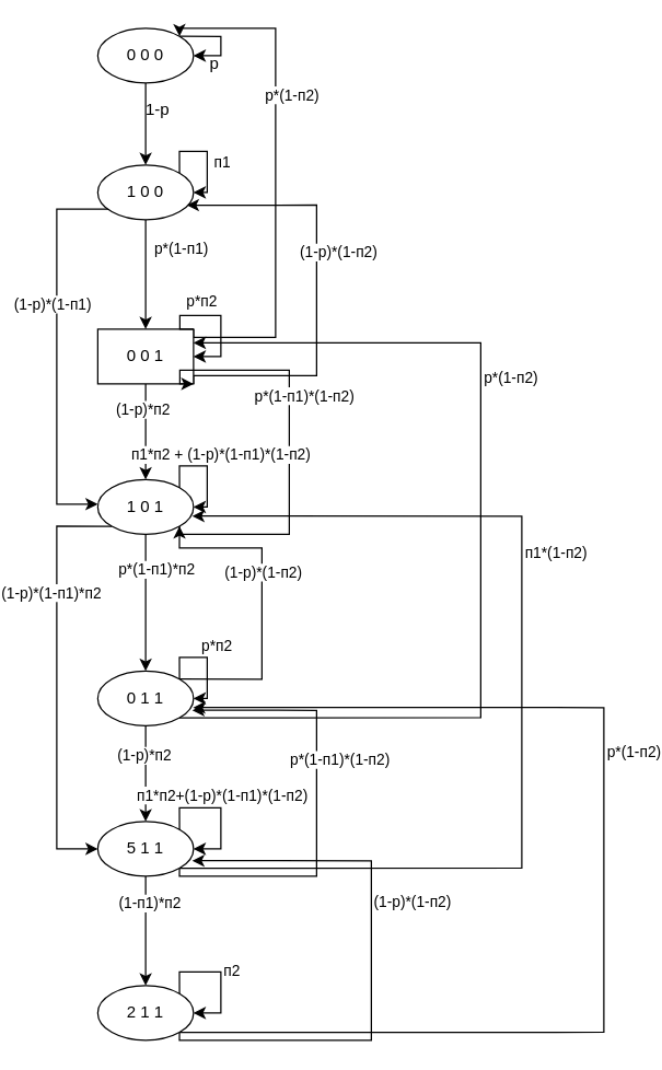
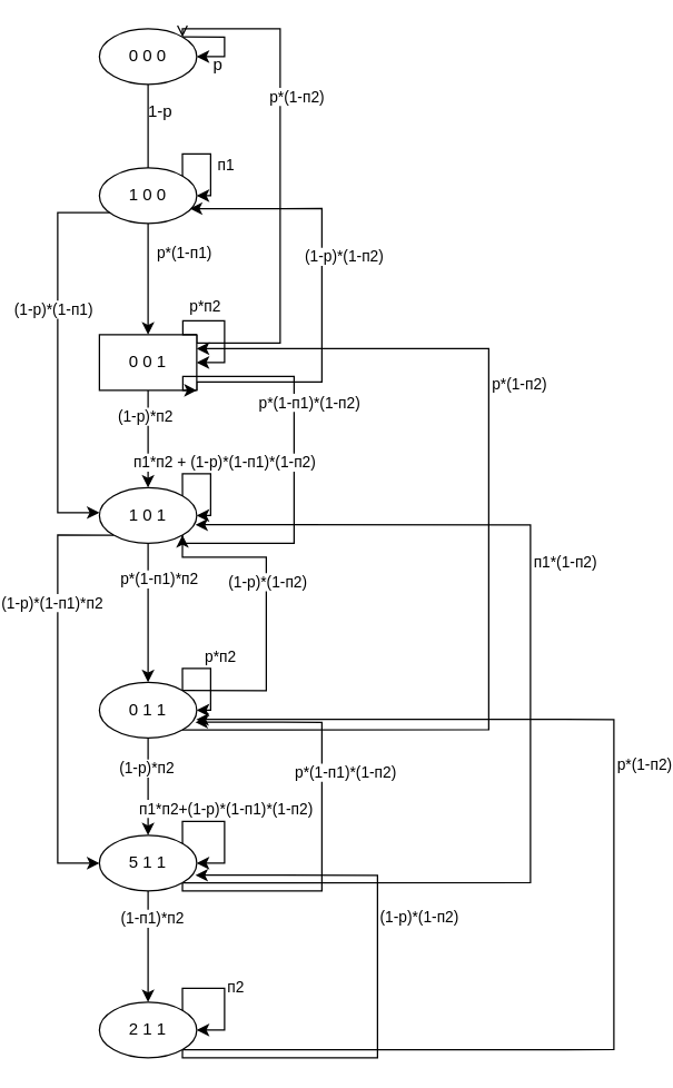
  <mxCell id="0" />
  <mxCell id="1" parent="0" />
- <mxCell id="2" style="edgeStyle=orthogonalEdgeStyle;rounded=0;orthogonalLoop=1;jettySize=auto;html=1;exitX=0.5;exitY=1;exitDx=0;exitDy=0;entryX=0.5;entryY=0;entryDx=0;entryDy=0;" parent="1" source="3" target="29" edge="1"><mxGeometry relative="1" as="geometry" /></mxCell>
+ <mxCell id="2" style="edgeStyle=orthogonalEdgeStyle;rounded=0;orthogonalLoop=1;jettySize=auto;html=1;exitX=0.5;exitY=1;exitDx=0;exitDy=0;entryX=0.5;entryY=0;entryDx=0;entryDy=0;endArrow=none;" parent="1" source="3" target="29" edge="1"><mxGeometry relative="1" as="geometry" /></mxCell>
  <mxCell id="3" value="0 0 0" style="ellipse;whiteSpace=wrap;html=1;" parent="1" vertex="1"><mxGeometry x="50" y="20" width="70" height="40" as="geometry" /></mxCell>
- <mxCell id="4" style="edgeStyle=orthogonalEdgeStyle;rounded=0;orthogonalLoop=1;jettySize=auto;html=1;exitX=1;exitY=0;exitDx=0;exitDy=0;entryX=1;entryY=0;entryDx=0;entryDy=0;" parent="1" source="10" target="3" edge="1"><mxGeometry relative="1" as="geometry"><Array as="points"><mxPoint x="180" y="246" /><mxPoint x="180" y="20" /><mxPoint x="110" y="20" /></Array></mxGeometry></mxCell>
+ <mxCell id="4" style="edgeStyle=orthogonalEdgeStyle;rounded=0;orthogonalLoop=1;jettySize=auto;html=1;exitX=1;exitY=0;exitDx=0;exitDy=0;entryX=1;entryY=0;entryDx=0;entryDy=0;endArrow=open;" parent="1" source="10" target="3" edge="1"><mxGeometry relative="1" as="geometry"><Array as="points"><mxPoint x="180" y="246" /><mxPoint x="180" y="20" /><mxPoint x="110" y="20" /></Array></mxGeometry></mxCell>
  <mxCell id="5" value="p*(1-п2)" style="edgeLabel;html=1;align=center;verticalAlign=middle;resizable=0;points=[];" parent="4" vertex="1" connectable="0"><mxGeometry x="0.115" y="1" relative="1" as="geometry"><mxPoint x="12" y="-39" as="offset" /></mxGeometry></mxCell>
  <mxCell id="6" style="edgeStyle=orthogonalEdgeStyle;rounded=0;orthogonalLoop=1;jettySize=auto;html=1;exitX=0.5;exitY=1;exitDx=0;exitDy=0;entryX=0.5;entryY=0;entryDx=0;entryDy=0;" parent="1" source="10" target="24" edge="1"><mxGeometry relative="1" as="geometry"><Array as="points"><mxPoint x="85" y="320" /><mxPoint x="85" y="320" /></Array></mxGeometry></mxCell>
  <mxCell id="7" value="(1-p)*п2" style="edgeLabel;html=1;align=center;verticalAlign=middle;resizable=0;points=[];" parent="6" vertex="1" connectable="0"><mxGeometry x="-0.29" relative="1" as="geometry"><mxPoint x="-3" y="-7" as="offset" /></mxGeometry></mxCell>
  <mxCell id="8" style="edgeStyle=orthogonalEdgeStyle;rounded=0;orthogonalLoop=1;jettySize=auto;html=1;exitX=1;exitY=1;exitDx=0;exitDy=0;entryX=0.929;entryY=0.733;entryDx=0;entryDy=0;entryPerimeter=0;" parent="1" source="10" target="29" edge="1"><mxGeometry relative="1" as="geometry"><Array as="points"><mxPoint x="210" y="274" /><mxPoint x="210" y="149" /></Array></mxGeometry></mxCell>
  <mxCell id="9" value="(1-p)*(1-п2)" style="edgeLabel;html=1;align=center;verticalAlign=middle;resizable=0;points=[];" parent="8" vertex="1" connectable="0"><mxGeometry x="-0.102" relative="1" as="geometry"><mxPoint x="15" y="-45" as="offset" /></mxGeometry></mxCell>
  <mxCell id="10" value="0 0 1" style="whiteSpace=wrap;html=1;rounded=0;" parent="1" vertex="1"><mxGeometry x="50" y="240" width="70" height="40" as="geometry" /></mxCell>
  <mxCell id="11" style="edgeStyle=orthogonalEdgeStyle;rounded=0;orthogonalLoop=1;jettySize=auto;html=1;exitX=1;exitY=1;exitDx=0;exitDy=0;entryX=1;entryY=0.25;entryDx=0;entryDy=0;entryPerimeter=0;" parent="1" source="17" target="10" edge="1"><mxGeometry relative="1" as="geometry"><Array as="points"><mxPoint x="330" y="524" /><mxPoint x="330" y="250" /></Array></mxGeometry></mxCell>
  <mxCell id="12" value="p*(1-п2)" style="edgeLabel;html=1;align=center;verticalAlign=middle;resizable=0;points=[];" parent="11" vertex="1" connectable="0"><mxGeometry x="0.061" relative="1" as="geometry"><mxPoint x="21" y="-95" as="offset" /></mxGeometry></mxCell>
  <mxCell id="13" style="edgeStyle=orthogonalEdgeStyle;rounded=0;orthogonalLoop=1;jettySize=auto;html=1;exitX=0.5;exitY=1;exitDx=0;exitDy=0;entryX=0.5;entryY=0;entryDx=0;entryDy=0;" parent="1" source="17" target="36" edge="1"><mxGeometry relative="1" as="geometry"><Array as="points"><mxPoint x="85" y="550" /><mxPoint x="85" y="550" /></Array></mxGeometry></mxCell>
  <mxCell id="14" value="(1-p)*п2" style="edgeLabel;html=1;align=center;verticalAlign=middle;resizable=0;points=[];" parent="13" vertex="1" connectable="0"><mxGeometry x="-0.267" y="-1" relative="1" as="geometry"><mxPoint x="-1" y="-5" as="offset" /></mxGeometry></mxCell>
  <mxCell id="15" style="edgeStyle=orthogonalEdgeStyle;rounded=0;orthogonalLoop=1;jettySize=auto;html=1;exitX=1;exitY=0;exitDx=0;exitDy=0;entryX=1;entryY=1;entryDx=0;entryDy=0;" parent="1" source="17" target="24" edge="1"><mxGeometry relative="1" as="geometry"><Array as="points"><mxPoint x="170" y="496" /><mxPoint x="170" y="400" /><mxPoint x="110" y="400" /></Array></mxGeometry></mxCell>
  <mxCell id="16" value="(1-p)*(1-п2)" style="edgeLabel;html=1;align=center;verticalAlign=middle;resizable=0;points=[];" parent="15" vertex="1" connectable="0"><mxGeometry x="0.195" relative="1" as="geometry"><mxPoint as="offset" /></mxGeometry></mxCell>
  <mxCell id="17" value="0 1 1" style="ellipse;whiteSpace=wrap;html=1;" parent="1" vertex="1"><mxGeometry x="50" y="490" width="70" height="40" as="geometry" /></mxCell>
  <mxCell id="18" style="edgeStyle=orthogonalEdgeStyle;rounded=0;orthogonalLoop=1;jettySize=auto;html=1;exitX=0.5;exitY=1;exitDx=0;exitDy=0;entryX=0.5;entryY=0;entryDx=0;entryDy=0;" parent="1" source="24" target="17" edge="1"><mxGeometry relative="1" as="geometry"><Array as="points"><mxPoint x="85" y="430" /><mxPoint x="85" y="430" /></Array></mxGeometry></mxCell>
  <mxCell id="19" value="p*(1-п1)*п2" style="edgeLabel;html=1;align=center;verticalAlign=middle;resizable=0;points=[];" parent="18" vertex="1" connectable="0"><mxGeometry x="0.233" relative="1" as="geometry"><mxPoint x="7" y="-37" as="offset" /></mxGeometry></mxCell>
  <mxCell id="20" style="edgeStyle=orthogonalEdgeStyle;rounded=0;orthogonalLoop=1;jettySize=auto;html=1;exitX=1;exitY=1;exitDx=0;exitDy=0;entryX=1;entryY=1;entryDx=0;entryDy=0;" parent="1" source="24" target="10" edge="1"><mxGeometry relative="1" as="geometry"><Array as="points"><mxPoint x="110" y="390" /><mxPoint x="190" y="390" /><mxPoint x="190" y="270" /><mxPoint x="110" y="270" /></Array></mxGeometry></mxCell>
  <mxCell id="21" value="p*(1-п1)*(1-п2)" style="edgeLabel;html=1;align=center;verticalAlign=middle;resizable=0;points=[];" parent="20" vertex="1" connectable="0"><mxGeometry x="0.162" relative="1" as="geometry"><mxPoint x="10" y="-10" as="offset" /></mxGeometry></mxCell>
  <mxCell id="22" style="edgeStyle=orthogonalEdgeStyle;rounded=0;orthogonalLoop=1;jettySize=auto;html=1;exitX=0;exitY=1;exitDx=0;exitDy=0;entryX=0;entryY=0.5;entryDx=0;entryDy=0;" parent="1" source="24" target="36" edge="1"><mxGeometry relative="1" as="geometry"><Array as="points"><mxPoint x="20" y="384" /><mxPoint x="20" y="620" /></Array></mxGeometry></mxCell>
  <mxCell id="23" value="(1-p)*(1-п1)*п2" style="edgeLabel;html=1;align=center;verticalAlign=middle;resizable=0;points=[];" parent="22" vertex="1" connectable="0"><mxGeometry x="-0.226" relative="1" as="geometry"><mxPoint x="-5" y="-29" as="offset" /></mxGeometry></mxCell>
  <mxCell id="24" value="1 0 1" style="ellipse;whiteSpace=wrap;html=1;" parent="1" vertex="1"><mxGeometry x="50" y="350" width="70" height="40" as="geometry" /></mxCell>
  <mxCell id="25" style="edgeStyle=orthogonalEdgeStyle;rounded=0;orthogonalLoop=1;jettySize=auto;html=1;exitX=0.5;exitY=1;exitDx=0;exitDy=0;entryX=0.5;entryY=0;entryDx=0;entryDy=0;" parent="1" source="29" target="10" edge="1"><mxGeometry relative="1" as="geometry" /></mxCell>
  <mxCell id="26" value="p*(1-п1)" style="edgeLabel;html=1;align=center;verticalAlign=middle;resizable=0;points=[];" parent="25" vertex="1" connectable="0"><mxGeometry x="-0.317" y="2" relative="1" as="geometry"><mxPoint x="23" y="-7" as="offset" /></mxGeometry></mxCell>
  <mxCell id="27" style="edgeStyle=orthogonalEdgeStyle;rounded=0;orthogonalLoop=1;jettySize=auto;html=1;exitX=0;exitY=1;exitDx=0;exitDy=0;entryX=0;entryY=0.5;entryDx=0;entryDy=0;" parent="1" edge="1"><mxGeometry relative="1" as="geometry"><mxPoint x="60.251" y="152.102" as="sourcePoint" /><mxPoint x="50" y="367.96" as="targetPoint" /><Array as="points"><mxPoint x="20" y="151.96" /><mxPoint x="20" y="367.96" /></Array></mxGeometry></mxCell>
  <mxCell id="28" value="(1-p)*(1-п1)" style="edgeLabel;html=1;align=center;verticalAlign=middle;resizable=0;points=[];" parent="27" vertex="1" connectable="0"><mxGeometry x="-0.234" y="-4" relative="1" as="geometry"><mxPoint as="offset" /></mxGeometry></mxCell>
  <mxCell id="29" value="1 0 0" style="ellipse;whiteSpace=wrap;html=1;" parent="1" vertex="1"><mxGeometry x="50" y="120" width="70" height="40" as="geometry" /></mxCell>
  <mxCell id="30" style="edgeStyle=orthogonalEdgeStyle;rounded=0;orthogonalLoop=1;jettySize=auto;html=1;exitX=1;exitY=1;exitDx=0;exitDy=0;entryX=0.986;entryY=0.667;entryDx=0;entryDy=0;entryPerimeter=0;" parent="1" source="36" target="24" edge="1"><mxGeometry relative="1" as="geometry"><Array as="points"><mxPoint x="360" y="634" /><mxPoint x="360" y="377" /></Array></mxGeometry></mxCell>
  <mxCell id="31" value="п1*(1-п2)" style="edgeLabel;html=1;align=center;verticalAlign=middle;resizable=0;points=[];" parent="30" vertex="1" connectable="0"><mxGeometry x="0.185" y="-1" relative="1" as="geometry"><mxPoint x="23" y="-37" as="offset" /></mxGeometry></mxCell>
  <mxCell id="32" style="edgeStyle=orthogonalEdgeStyle;rounded=0;orthogonalLoop=1;jettySize=auto;html=1;exitX=0.5;exitY=1;exitDx=0;exitDy=0;entryX=0.5;entryY=0;entryDx=0;entryDy=0;" parent="1" source="36" target="41" edge="1"><mxGeometry relative="1" as="geometry" /></mxCell>
  <mxCell id="33" value="(1-п1)*п2" style="edgeLabel;html=1;align=center;verticalAlign=middle;resizable=0;points=[];" parent="32" vertex="1" connectable="0"><mxGeometry x="-0.296" y="-1" relative="1" as="geometry"><mxPoint x="3" y="-9" as="offset" /></mxGeometry></mxCell>
  <mxCell id="34" style="edgeStyle=orthogonalEdgeStyle;rounded=0;orthogonalLoop=1;jettySize=auto;html=1;exitX=1;exitY=1;exitDx=0;exitDy=0;entryX=0.986;entryY=0.717;entryDx=0;entryDy=0;entryPerimeter=0;" parent="1" source="36" target="17" edge="1"><mxGeometry relative="1" as="geometry"><Array as="points"><mxPoint x="110" y="640" /><mxPoint x="210" y="640" /><mxPoint x="210" y="519" /></Array></mxGeometry></mxCell>
  <mxCell id="35" value="p*(1-п1)*(1-п2)" style="edgeLabel;html=1;align=center;verticalAlign=middle;resizable=0;points=[];" parent="34" vertex="1" connectable="0"><mxGeometry x="0.186" y="1" relative="1" as="geometry"><mxPoint x="17" y="-3" as="offset" /></mxGeometry></mxCell>
  <mxCell id="36" value="5 1 1" style="ellipse;whiteSpace=wrap;html=1;" parent="1" vertex="1"><mxGeometry x="50" y="600" width="70" height="40" as="geometry" /></mxCell>
  <mxCell id="37" style="edgeStyle=orthogonalEdgeStyle;rounded=0;orthogonalLoop=1;jettySize=auto;html=1;exitX=1;exitY=1;exitDx=0;exitDy=0;entryX=0.995;entryY=0.667;entryDx=0;entryDy=0;entryPerimeter=0;" parent="1" source="41" target="17" edge="1"><mxGeometry relative="1" as="geometry"><Array as="points"><mxPoint x="420" y="754" /><mxPoint x="420" y="517" /></Array></mxGeometry></mxCell>
  <mxCell id="38" value="p*(1-п2)" style="edgeLabel;html=1;align=center;verticalAlign=middle;resizable=0;points=[];" parent="37" vertex="1" connectable="0"><mxGeometry x="0.158" y="1" relative="1" as="geometry"><mxPoint x="22" y="-25" as="offset" /></mxGeometry></mxCell>
  <mxCell id="39" style="edgeStyle=orthogonalEdgeStyle;rounded=0;orthogonalLoop=1;jettySize=auto;html=1;exitX=1;exitY=1;exitDx=0;exitDy=0;entryX=0.986;entryY=0.717;entryDx=0;entryDy=0;entryPerimeter=0;" parent="1" source="41" target="36" edge="1"><mxGeometry relative="1" as="geometry"><Array as="points"><mxPoint x="110" y="760" /><mxPoint x="250" y="760" /><mxPoint x="250" y="629" /></Array></mxGeometry></mxCell>
  <mxCell id="40" value="(1-p)*(1-п2)" style="edgeLabel;html=1;align=center;verticalAlign=middle;resizable=0;points=[];" parent="39" vertex="1" connectable="0"><mxGeometry x="0.178" relative="1" as="geometry"><mxPoint x="29" y="-7" as="offset" /></mxGeometry></mxCell>
  <mxCell id="41" value="2 1 1" style="ellipse;whiteSpace=wrap;html=1;" parent="1" vertex="1"><mxGeometry x="50" y="720" width="70" height="40" as="geometry" /></mxCell>
  <mxCell id="42" style="edgeStyle=orthogonalEdgeStyle;rounded=0;orthogonalLoop=1;jettySize=auto;html=1;exitX=1;exitY=0;exitDx=0;exitDy=0;entryX=1;entryY=0.5;entryDx=0;entryDy=0;" parent="1" source="3" target="3" edge="1"><mxGeometry relative="1" as="geometry"><Array as="points"><mxPoint x="140" y="26" /><mxPoint x="140" y="40" /></Array></mxGeometry></mxCell>
  <mxCell id="43" value="p" style="text;html=1;align=center;verticalAlign=middle;resizable=0;points=[];autosize=1;strokeColor=none;fillColor=none;" parent="1" vertex="1"><mxGeometry x="120" y="31" width="30" height="30" as="geometry" /></mxCell>
  <mxCell id="44" value="1-p" style="text;html=1;strokeColor=none;fillColor=none;align=center;verticalAlign=middle;whiteSpace=wrap;rounded=0;" parent="1" vertex="1"><mxGeometry x="71" y="70" width="46" height="20" as="geometry" /></mxCell>
  <mxCell id="45" style="edgeStyle=orthogonalEdgeStyle;rounded=0;orthogonalLoop=1;jettySize=auto;html=1;exitX=1;exitY=0;exitDx=0;exitDy=0;entryX=1;entryY=0.5;entryDx=0;entryDy=0;" parent="1" source="29" target="29" edge="1"><mxGeometry relative="1" as="geometry"><Array as="points"><mxPoint x="110" y="110" /><mxPoint x="130" y="110" /><mxPoint x="130" y="140" /></Array></mxGeometry></mxCell>
  <mxCell id="46" value="п1" style="edgeLabel;html=1;align=center;verticalAlign=middle;resizable=0;points=[];" parent="45" vertex="1" connectable="0"><mxGeometry x="0.099" y="-3" relative="1" as="geometry"><mxPoint x="13" y="2" as="offset" /></mxGeometry></mxCell>
  <mxCell id="47" style="edgeStyle=orthogonalEdgeStyle;rounded=0;orthogonalLoop=1;jettySize=auto;html=1;exitX=1;exitY=0;exitDx=0;exitDy=0;entryX=1;entryY=0.5;entryDx=0;entryDy=0;" parent="1" source="10" target="10" edge="1"><mxGeometry relative="1" as="geometry"><Array as="points"><mxPoint x="110" y="230" /><mxPoint x="140" y="230" /><mxPoint x="140" y="260" /></Array></mxGeometry></mxCell>
  <mxCell id="48" value="p*п2" style="edgeLabel;html=1;align=center;verticalAlign=middle;resizable=0;points=[];" parent="47" vertex="1" connectable="0"><mxGeometry x="0.044" relative="1" as="geometry"><mxPoint x="-15" y="-13" as="offset" /></mxGeometry></mxCell>
  <mxCell id="49" style="edgeStyle=orthogonalEdgeStyle;rounded=0;orthogonalLoop=1;jettySize=auto;html=1;exitX=1;exitY=0;exitDx=0;exitDy=0;entryX=1;entryY=0.5;entryDx=0;entryDy=0;" parent="1" source="24" target="24" edge="1"><mxGeometry relative="1" as="geometry"><Array as="points"><mxPoint x="110" y="340" /><mxPoint x="130" y="340" /><mxPoint x="130" y="370" /></Array></mxGeometry></mxCell>
  <mxCell id="50" value="п1*п2 + (1-p)*(1-п1)*(1-п2)" style="edgeLabel;html=1;align=center;verticalAlign=middle;resizable=0;points=[];" parent="49" vertex="1" connectable="0"><mxGeometry x="0.033" y="-2" relative="1" as="geometry"><mxPoint x="11" y="-11" as="offset" /></mxGeometry></mxCell>
  <mxCell id="51" style="edgeStyle=orthogonalEdgeStyle;rounded=0;orthogonalLoop=1;jettySize=auto;html=1;exitX=1;exitY=0;exitDx=0;exitDy=0;entryX=1;entryY=0.5;entryDx=0;entryDy=0;" parent="1" source="17" target="17" edge="1"><mxGeometry relative="1" as="geometry"><Array as="points"><mxPoint x="110" y="480" /><mxPoint x="130" y="480" /><mxPoint x="130" y="510" /></Array></mxGeometry></mxCell>
  <mxCell id="52" value="p*п2" style="edgeLabel;html=1;align=center;verticalAlign=middle;resizable=0;points=[];" parent="51" vertex="1" connectable="0"><mxGeometry x="0.033" y="-3" relative="1" as="geometry"><mxPoint x="9" y="-11" as="offset" /></mxGeometry></mxCell>
  <mxCell id="53" style="edgeStyle=orthogonalEdgeStyle;rounded=0;orthogonalLoop=1;jettySize=auto;html=1;exitX=1;exitY=0;exitDx=0;exitDy=0;entryX=1;entryY=0.5;entryDx=0;entryDy=0;" parent="1" source="36" target="36" edge="1"><mxGeometry relative="1" as="geometry"><Array as="points"><mxPoint x="110" y="590" /><mxPoint x="140" y="590" /><mxPoint x="140" y="620" /></Array></mxGeometry></mxCell>
  <mxCell id="54" value="п1*п2+(1-p)*(1-п1)*(1-п2)" style="edgeLabel;html=1;align=center;verticalAlign=middle;resizable=0;points=[];" parent="53" vertex="1" connectable="0"><mxGeometry x="-0.008" relative="1" as="geometry"><mxPoint y="-11" as="offset" /></mxGeometry></mxCell>
  <mxCell id="55" style="edgeStyle=orthogonalEdgeStyle;rounded=0;orthogonalLoop=1;jettySize=auto;html=1;exitX=1;exitY=0;exitDx=0;exitDy=0;entryX=1;entryY=0.5;entryDx=0;entryDy=0;" parent="1" source="41" target="41" edge="1"><mxGeometry relative="1" as="geometry"><Array as="points"><mxPoint x="110" y="710" /><mxPoint x="140" y="710" /><mxPoint x="140" y="740" /></Array></mxGeometry></mxCell>
  <mxCell id="56" value="п2" style="edgeLabel;html=1;align=center;verticalAlign=middle;resizable=0;points=[];" parent="55" vertex="1" connectable="0"><mxGeometry x="-0.046" relative="1" as="geometry"><mxPoint x="7" y="-1" as="offset" /></mxGeometry></mxCell>
